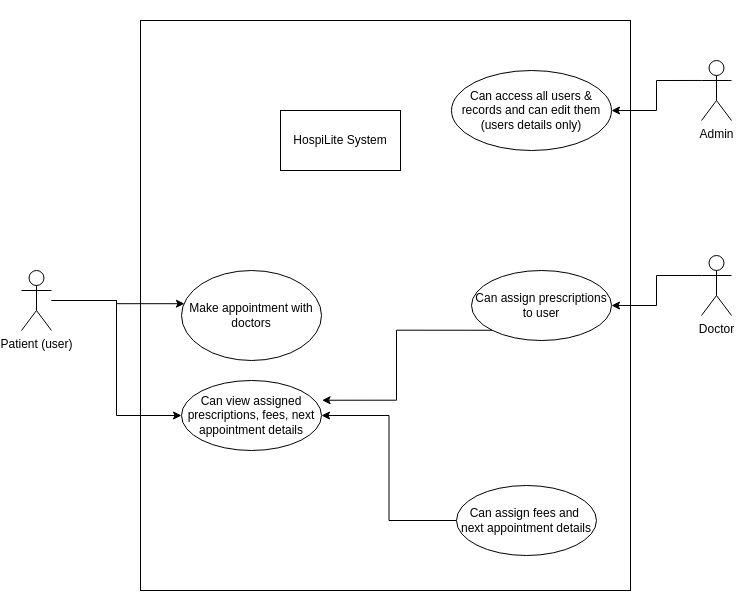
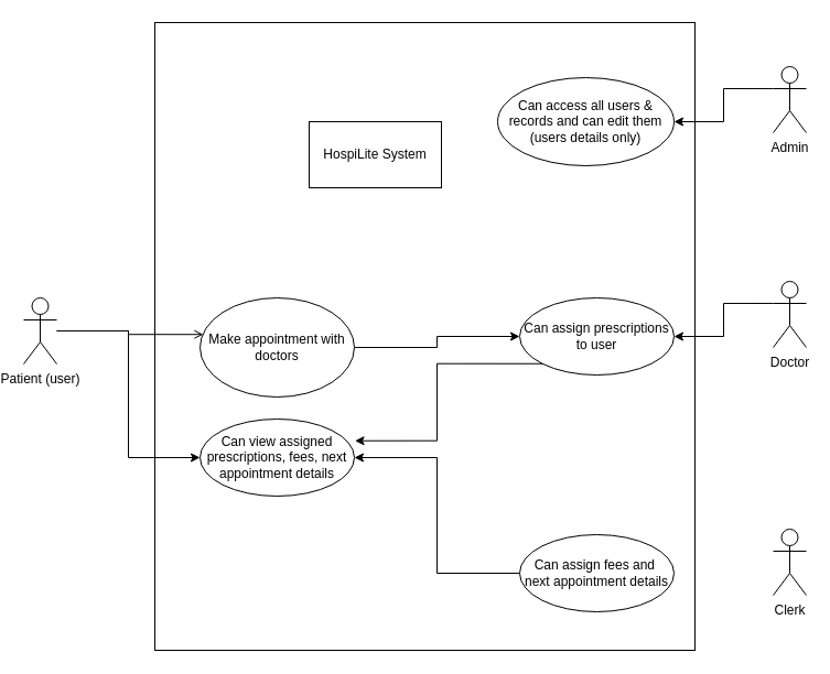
  <mxCell id="0" />
  <mxCell id="1" parent="0" />
  <mxCell id="2" value="" style="rounded=0;whiteSpace=wrap;html=1;" vertex="1" parent="1"><mxGeometry x="139" y="20" width="490" height="570" as="geometry" /></mxCell>
  <mxCell id="3" style="edgeStyle=orthogonalEdgeStyle;rounded=0;orthogonalLoop=1;jettySize=auto;html=1;exitX=0;exitY=0.333;exitDx=0;exitDy=0;exitPerimeter=0;entryX=1;entryY=0.5;entryDx=0;entryDy=0;" edge="1" parent="1" source="4" target="15"><mxGeometry relative="1" as="geometry" /></mxCell>
  <mxCell id="4" value="Admin" style="shape=umlActor;verticalLabelPosition=bottom;verticalAlign=top;html=1;" vertex="1" parent="1"><mxGeometry x="700" y="60" width="30" height="60" as="geometry" /></mxCell>
  <mxCell id="5" style="edgeStyle=orthogonalEdgeStyle;rounded=0;orthogonalLoop=1;jettySize=auto;html=1;exitX=0;exitY=0.333;exitDx=0;exitDy=0;exitPerimeter=0;entryX=1;entryY=0.5;entryDx=0;entryDy=0;" edge="1" parent="1" source="6" target="14"><mxGeometry relative="1" as="geometry" /></mxCell>
  <mxCell id="6" value="Doctor" style="shape=umlActor;verticalLabelPosition=bottom;verticalAlign=top;html=1;" vertex="1" parent="1"><mxGeometry x="700" y="255" width="30" height="60" as="geometry" /></mxCell>
+ <mxCell id="7" value="Clerk" style="shape=umlActor;verticalLabelPosition=bottom;verticalAlign=top;html=1;" vertex="1" parent="1"><mxGeometry x="700" y="480" width="30" height="60" as="geometry" /></mxCell>
  <mxCell id="8" style="edgeStyle=orthogonalEdgeStyle;rounded=0;orthogonalLoop=1;jettySize=auto;html=1;entryX=0;entryY=0.5;entryDx=0;entryDy=0;" edge="1" parent="1" source="9" target="17"><mxGeometry relative="1" as="geometry" /></mxCell>
  <mxCell id="9" value="Patient (user)" style="shape=umlActor;verticalLabelPosition=bottom;verticalAlign=top;html=1;" vertex="1" parent="1"><mxGeometry x="20" y="270" width="30" height="60" as="geometry" /></mxCell>
+ <mxCell id="10" style="edgeStyle=orthogonalEdgeStyle;rounded=0;orthogonalLoop=1;jettySize=auto;html=1;" edge="1" parent="1" source="11" target="14"><mxGeometry relative="1" as="geometry" /></mxCell>
  <mxCell id="11" value="Make appointment with doctors" style="ellipse;whiteSpace=wrap;html=1;" vertex="1" parent="1"><mxGeometry x="180" y="270" width="140" height="90" as="geometry" /></mxCell>
  <mxCell id="12" style="edgeStyle=orthogonalEdgeStyle;rounded=0;orthogonalLoop=1;jettySize=auto;html=1;exitX=0;exitY=0.5;exitDx=0;exitDy=0;entryX=1;entryY=0.5;entryDx=0;entryDy=0;" edge="1" parent="1" source="13" target="17"><mxGeometry relative="1" as="geometry" /></mxCell>
- <mxCell id="13" value="Can assign fees and&amp;nbsp; next appointment details" style="ellipse;whiteSpace=wrap;html=1;" vertex="1" parent="1"><mxGeometry x="455" y="485" width="140" height="70" as="geometry" /></mxCell>
+ <mxCell id="13" value="Can assign fees and&amp;nbsp; next appointment details" style="ellipse;whiteSpace=wrap;html=1;" vertex="1" parent="1"><mxGeometry x="470" y="485" width="140" height="70" as="geometry" /></mxCell>
  <mxCell id="14" value="Can assign prescriptions to user" style="ellipse;whiteSpace=wrap;html=1;" vertex="1" parent="1"><mxGeometry x="470" y="270" width="140" height="70" as="geometry" /></mxCell>
  <mxCell id="15" value="Can access all users &amp;amp; records and can edit them (users details only)" style="ellipse;whiteSpace=wrap;html=1;" vertex="1" parent="1"><mxGeometry x="450" y="70" width="160" height="80" as="geometry" /></mxCell>
- <mxCell id="16" style="edgeStyle=orthogonalEdgeStyle;rounded=0;orthogonalLoop=1;jettySize=auto;html=1;entryX=0.021;entryY=0.369;entryDx=0;entryDy=0;entryPerimeter=0;" edge="1" parent="1" source="9" target="11"><mxGeometry relative="1" as="geometry" /></mxCell>
+ <mxCell id="16" style="edgeStyle=orthogonalEdgeStyle;rounded=0;orthogonalLoop=1;jettySize=auto;html=1;entryX=0.021;entryY=0.369;entryDx=0;entryDy=0;entryPerimeter=0;endArrow=open;" edge="1" parent="1" source="9" target="11"><mxGeometry relative="1" as="geometry" /></mxCell>
  <mxCell id="17" value="Can view assigned prescriptions, fees, next appointment details" style="ellipse;whiteSpace=wrap;html=1;" vertex="1" parent="1"><mxGeometry x="180" y="380" width="140" height="70" as="geometry" /></mxCell>
  <mxCell id="18" style="edgeStyle=orthogonalEdgeStyle;rounded=0;orthogonalLoop=1;jettySize=auto;html=1;exitX=0;exitY=1;exitDx=0;exitDy=0;entryX=1.004;entryY=0.282;entryDx=0;entryDy=0;entryPerimeter=0;" edge="1" parent="1" source="14" target="17"><mxGeometry relative="1" as="geometry" /></mxCell>
  <mxCell id="19" value="HospiLite System" style="whiteSpace=wrap;html=1;" vertex="1" parent="1"><mxGeometry x="279" y="110" width="120" height="60" as="geometry" /></mxCell>
